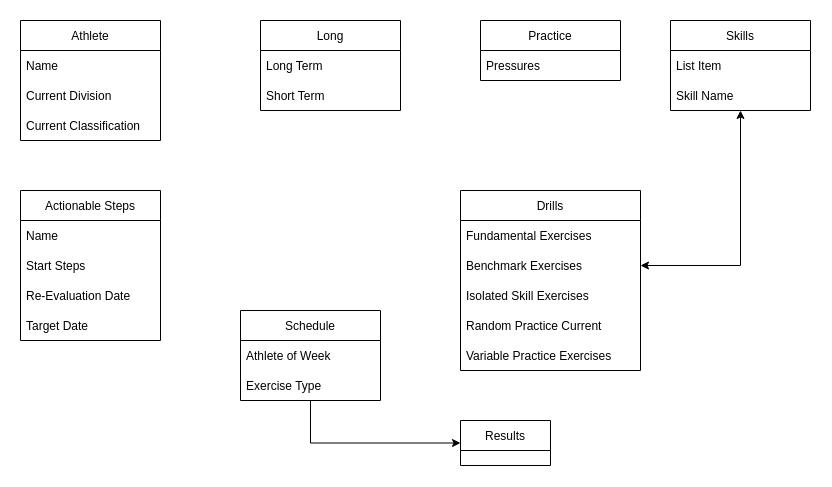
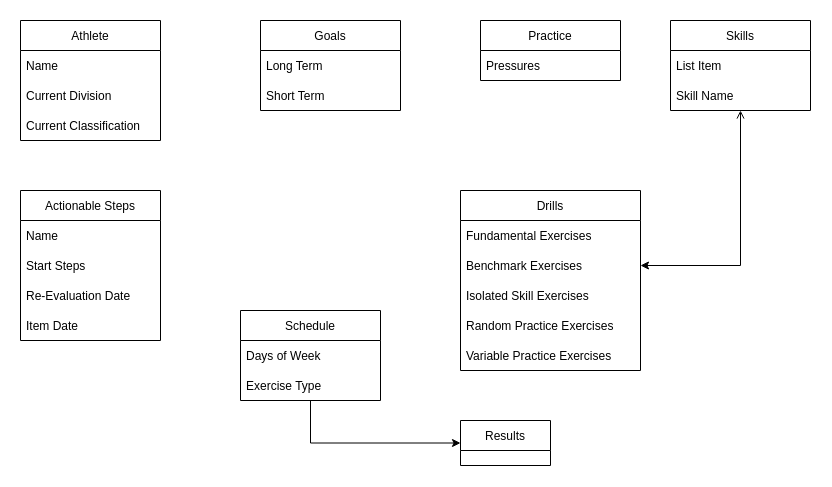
  <mxCell id="0" />
  <mxCell id="1" parent="0" />
- <mxCell id="2" value="Long" style="swimlane;fontStyle=0;childLayout=stackLayout;horizontal=1;startSize=30;horizontalStack=0;resizeParent=1;resizeParentMax=0;resizeLast=0;collapsible=1;marginBottom=0;" parent="1" vertex="1"><mxGeometry x="260" y="20" width="140" height="90" as="geometry" /></mxCell>
+ <mxCell id="2" value="Goals" style="swimlane;fontStyle=0;childLayout=stackLayout;horizontal=1;startSize=30;horizontalStack=0;resizeParent=1;resizeParentMax=0;resizeLast=0;collapsible=1;marginBottom=0;" parent="1" vertex="1"><mxGeometry x="260" y="20" width="140" height="90" as="geometry" /></mxCell>
  <mxCell id="3" value="Long Term" style="text;strokeColor=none;fillColor=none;align=left;verticalAlign=middle;spacingLeft=4;spacingRight=4;overflow=hidden;points=[[0,0.5],[1,0.5]];portConstraint=eastwest;rotatable=0;" parent="2" vertex="1"><mxGeometry y="30" width="140" height="30" as="geometry" /></mxCell>
  <mxCell id="4" value="Short Term" style="text;strokeColor=none;fillColor=none;align=left;verticalAlign=middle;spacingLeft=4;spacingRight=4;overflow=hidden;points=[[0,0.5],[1,0.5]];portConstraint=eastwest;rotatable=0;" parent="2" vertex="1"><mxGeometry y="60" width="140" height="30" as="geometry" /></mxCell>
  <mxCell id="5" value="Athlete" style="swimlane;fontStyle=0;childLayout=stackLayout;horizontal=1;startSize=30;horizontalStack=0;resizeParent=1;resizeParentMax=0;resizeLast=0;collapsible=1;marginBottom=0;" parent="1" vertex="1"><mxGeometry x="20" y="20" width="140" height="120" as="geometry" /></mxCell>
  <mxCell id="6" value="Name" style="text;strokeColor=none;fillColor=none;align=left;verticalAlign=middle;spacingLeft=4;spacingRight=4;overflow=hidden;points=[[0,0.5],[1,0.5]];portConstraint=eastwest;rotatable=0;" parent="5" vertex="1"><mxGeometry y="30" width="140" height="30" as="geometry" /></mxCell>
  <mxCell id="7" value="Current Division" style="text;strokeColor=none;fillColor=none;align=left;verticalAlign=middle;spacingLeft=4;spacingRight=4;overflow=hidden;points=[[0,0.5],[1,0.5]];portConstraint=eastwest;rotatable=0;" parent="5" vertex="1"><mxGeometry y="60" width="140" height="30" as="geometry" /></mxCell>
  <mxCell id="8" value="Current Classification" style="text;strokeColor=none;fillColor=none;align=left;verticalAlign=middle;spacingLeft=4;spacingRight=4;overflow=hidden;points=[[0,0.5],[1,0.5]];portConstraint=eastwest;rotatable=0;" parent="5" vertex="1"><mxGeometry y="90" width="140" height="30" as="geometry" /></mxCell>
  <mxCell id="9" value="Actionable Steps" style="swimlane;fontStyle=0;childLayout=stackLayout;horizontal=1;startSize=30;horizontalStack=0;resizeParent=1;resizeParentMax=0;resizeLast=0;collapsible=1;marginBottom=0;" parent="1" vertex="1"><mxGeometry x="20" y="190" width="140" height="150" as="geometry" /></mxCell>
  <mxCell id="10" value="Name" style="text;strokeColor=none;fillColor=none;align=left;verticalAlign=middle;spacingLeft=4;spacingRight=4;overflow=hidden;points=[[0,0.5],[1,0.5]];portConstraint=eastwest;rotatable=0;" parent="9" vertex="1"><mxGeometry y="30" width="140" height="30" as="geometry" /></mxCell>
  <mxCell id="11" value="Start Steps" style="text;strokeColor=none;fillColor=none;align=left;verticalAlign=middle;spacingLeft=4;spacingRight=4;overflow=hidden;points=[[0,0.5],[1,0.5]];portConstraint=eastwest;rotatable=0;" parent="9" vertex="1"><mxGeometry y="60" width="140" height="30" as="geometry" /></mxCell>
  <mxCell id="12" value="Re-Evaluation Date" style="text;strokeColor=none;fillColor=none;align=left;verticalAlign=middle;spacingLeft=4;spacingRight=4;overflow=hidden;points=[[0,0.5],[1,0.5]];portConstraint=eastwest;rotatable=0;" parent="9" vertex="1"><mxGeometry y="90" width="140" height="30" as="geometry" /></mxCell>
- <mxCell id="13" value="Target Date" style="text;strokeColor=none;fillColor=none;align=left;verticalAlign=middle;spacingLeft=4;spacingRight=4;overflow=hidden;points=[[0,0.5],[1,0.5]];portConstraint=eastwest;rotatable=0;" parent="9" vertex="1"><mxGeometry y="120" width="140" height="30" as="geometry" /></mxCell>
+ <mxCell id="13" value="Item Date" style="text;strokeColor=none;fillColor=none;align=left;verticalAlign=middle;spacingLeft=4;spacingRight=4;overflow=hidden;points=[[0,0.5],[1,0.5]];portConstraint=eastwest;rotatable=0;" parent="9" vertex="1"><mxGeometry y="120" width="140" height="30" as="geometry" /></mxCell>
  <mxCell id="14" value="Practice" style="swimlane;fontStyle=0;childLayout=stackLayout;horizontal=1;startSize=30;horizontalStack=0;resizeParent=1;resizeParentMax=0;resizeLast=0;collapsible=1;marginBottom=0;" parent="1" vertex="1"><mxGeometry x="480" y="20" width="140" height="60" as="geometry" /></mxCell>
  <mxCell id="15" value="Pressures" style="text;strokeColor=none;fillColor=none;align=left;verticalAlign=middle;spacingLeft=4;spacingRight=4;overflow=hidden;points=[[0,0.5],[1,0.5]];portConstraint=eastwest;rotatable=0;" parent="14" vertex="1"><mxGeometry y="30" width="140" height="30" as="geometry" /></mxCell>
  <mxCell id="16" value="Drills" style="swimlane;fontStyle=0;childLayout=stackLayout;horizontal=1;startSize=30;horizontalStack=0;resizeParent=1;resizeParentMax=0;resizeLast=0;collapsible=1;marginBottom=0;" parent="1" vertex="1"><mxGeometry x="460" y="190" width="180" height="180" as="geometry" /></mxCell>
  <mxCell id="17" value="Fundamental Exercises" style="text;strokeColor=none;fillColor=none;align=left;verticalAlign=middle;spacingLeft=4;spacingRight=4;overflow=hidden;points=[[0,0.5],[1,0.5]];portConstraint=eastwest;rotatable=0;" parent="16" vertex="1"><mxGeometry y="30" width="180" height="30" as="geometry" /></mxCell>
  <mxCell id="18" value="Benchmark Exercises" style="text;strokeColor=none;fillColor=none;align=left;verticalAlign=middle;spacingLeft=4;spacingRight=4;overflow=hidden;points=[[0,0.5],[1,0.5]];portConstraint=eastwest;rotatable=0;" parent="16" vertex="1"><mxGeometry y="60" width="180" height="30" as="geometry" /></mxCell>
  <mxCell id="19" value="Isolated Skill Exercises" style="text;strokeColor=none;fillColor=none;align=left;verticalAlign=middle;spacingLeft=4;spacingRight=4;overflow=hidden;points=[[0,0.5],[1,0.5]];portConstraint=eastwest;rotatable=0;" parent="16" vertex="1"><mxGeometry y="90" width="180" height="30" as="geometry" /></mxCell>
- <mxCell id="20" value="Random Practice Current" style="text;strokeColor=none;fillColor=none;align=left;verticalAlign=middle;spacingLeft=4;spacingRight=4;overflow=hidden;points=[[0,0.5],[1,0.5]];portConstraint=eastwest;rotatable=0;" parent="16" vertex="1"><mxGeometry y="120" width="180" height="30" as="geometry" /></mxCell>
+ <mxCell id="20" value="Random Practice Exercises" style="text;strokeColor=none;fillColor=none;align=left;verticalAlign=middle;spacingLeft=4;spacingRight=4;overflow=hidden;points=[[0,0.5],[1,0.5]];portConstraint=eastwest;rotatable=0;" parent="16" vertex="1"><mxGeometry y="120" width="180" height="30" as="geometry" /></mxCell>
  <mxCell id="21" value="Variable Practice Exercises" style="text;strokeColor=none;fillColor=none;align=left;verticalAlign=middle;spacingLeft=4;spacingRight=4;overflow=hidden;points=[[0,0.5],[1,0.5]];portConstraint=eastwest;rotatable=0;" parent="16" vertex="1"><mxGeometry y="150" width="180" height="30" as="geometry" /></mxCell>
  <mxCell id="22" value="Skills" style="swimlane;fontStyle=0;childLayout=stackLayout;horizontal=1;startSize=30;horizontalStack=0;resizeParent=1;resizeParentMax=0;resizeLast=0;collapsible=1;marginBottom=0;" parent="1" vertex="1"><mxGeometry x="670" y="20" width="140" height="90" as="geometry" /></mxCell>
  <mxCell id="23" value="List Item" style="text;strokeColor=none;fillColor=none;align=left;verticalAlign=middle;spacingLeft=4;spacingRight=4;overflow=hidden;points=[[0,0.5],[1,0.5]];portConstraint=eastwest;rotatable=0;" parent="22" vertex="1"><mxGeometry y="30" width="140" height="30" as="geometry" /></mxCell>
  <mxCell id="24" value="Skill Name" style="text;strokeColor=none;fillColor=none;align=left;verticalAlign=middle;spacingLeft=4;spacingRight=4;overflow=hidden;points=[[0,0.5],[1,0.5]];portConstraint=eastwest;rotatable=0;" parent="22" vertex="1"><mxGeometry y="60" width="140" height="30" as="geometry" /></mxCell>
- <mxCell id="25" value="" style="endArrow=classic;startArrow=classic;html=1;rounded=0;entryX=0.5;entryY=1;entryDx=0;entryDy=0;exitX=1;exitY=0.5;exitDx=0;exitDy=0;edgeStyle=orthogonalEdgeStyle;" parent="1" source="18" target="22" edge="1"><mxGeometry width="50" height="50" relative="1" as="geometry"><mxPoint x="320" y="230" as="sourcePoint" /><mxPoint x="370" y="180" as="targetPoint" /></mxGeometry></mxCell>
+ <mxCell id="25" value="" style="endArrow=open;startArrow=classic;html=1;rounded=0;entryX=0.5;entryY=1;entryDx=0;entryDy=0;exitX=1;exitY=0.5;exitDx=0;exitDy=0;edgeStyle=orthogonalEdgeStyle;" parent="1" source="18" target="22" edge="1"><mxGeometry width="50" height="50" relative="1" as="geometry"><mxPoint x="320" y="230" as="sourcePoint" /><mxPoint x="370" y="180" as="targetPoint" /></mxGeometry></mxCell>
  <mxCell id="26" value="Schedule" style="swimlane;fontStyle=0;childLayout=stackLayout;horizontal=1;startSize=30;horizontalStack=0;resizeParent=1;resizeParentMax=0;resizeLast=0;collapsible=1;marginBottom=0;" parent="1" vertex="1"><mxGeometry x="240" y="310" width="140" height="90" as="geometry" /></mxCell>
- <mxCell id="27" value="Athlete of Week" style="text;strokeColor=none;fillColor=none;align=left;verticalAlign=middle;spacingLeft=4;spacingRight=4;overflow=hidden;points=[[0,0.5],[1,0.5]];portConstraint=eastwest;rotatable=0;" parent="26" vertex="1"><mxGeometry y="30" width="140" height="30" as="geometry" /></mxCell>
+ <mxCell id="27" value="Days of Week" style="text;strokeColor=none;fillColor=none;align=left;verticalAlign=middle;spacingLeft=4;spacingRight=4;overflow=hidden;points=[[0,0.5],[1,0.5]];portConstraint=eastwest;rotatable=0;" parent="26" vertex="1"><mxGeometry y="30" width="140" height="30" as="geometry" /></mxCell>
  <mxCell id="28" value="Exercise Type" style="text;strokeColor=none;fillColor=none;align=left;verticalAlign=middle;spacingLeft=4;spacingRight=4;overflow=hidden;points=[[0,0.5],[1,0.5]];portConstraint=eastwest;rotatable=0;" parent="26" vertex="1"><mxGeometry y="60" width="140" height="30" as="geometry" /></mxCell>
  <mxCell id="29" value="Results" style="swimlane;fontStyle=0;childLayout=stackLayout;horizontal=1;startSize=30;horizontalStack=0;resizeParent=1;resizeParentMax=0;resizeLast=0;collapsible=1;marginBottom=0;" parent="1" vertex="1"><mxGeometry x="460" y="420" width="90" height="45" as="geometry" /></mxCell>
  <mxCell id="30" value="" style="endArrow=classic;html=1;rounded=0;entryX=0;entryY=0.5;entryDx=0;entryDy=0;exitX=0.5;exitY=1;exitDx=0;exitDy=0;edgeStyle=orthogonalEdgeStyle;" parent="1" source="26" target="29" edge="1"><mxGeometry width="50" height="50" relative="1" as="geometry"><mxPoint x="300" y="480" as="sourcePoint" /><mxPoint x="370" y="280" as="targetPoint" /></mxGeometry></mxCell>
